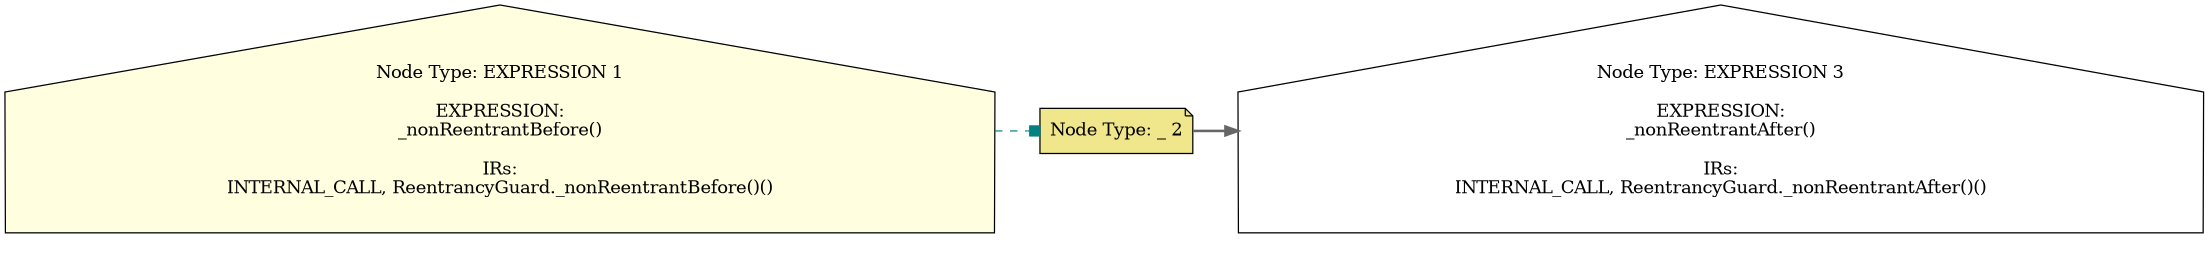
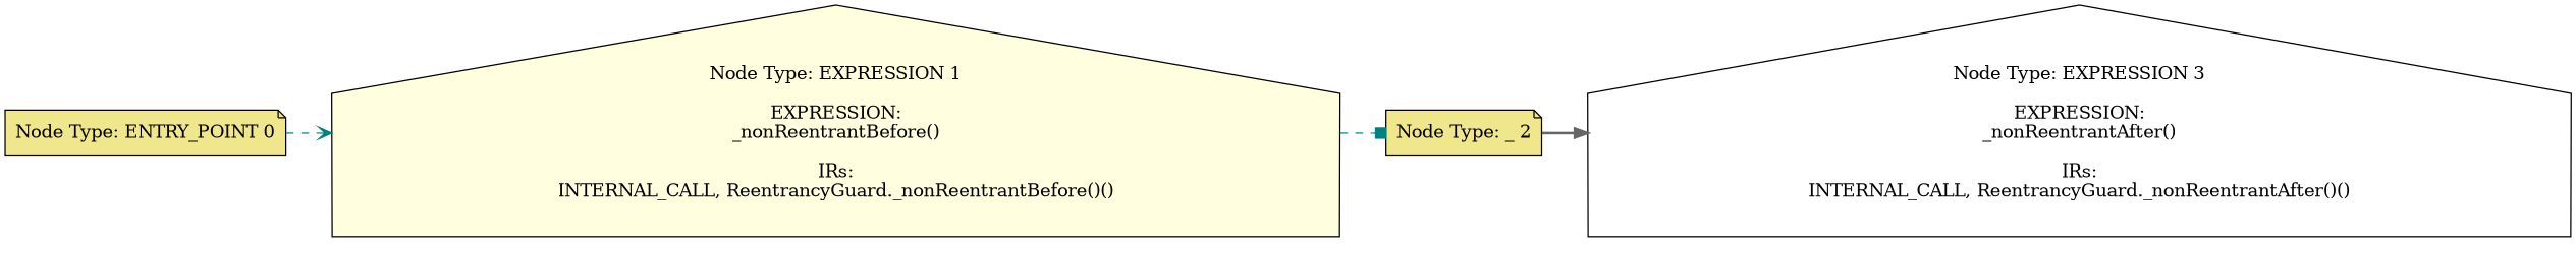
  digraph {
    rankdir=LR
    node [style=filled fillcolor=khaki shape=note]
    edge [color=teal style=dashed]
+   n1 [label="Node Type: ENTRY_POINT 0\n"]
    n2 [label="Node Type: EXPRESSION 1\n\nEXPRESSION:\n_nonReentrantBefore()\n\nIRs:\nINTERNAL_CALL, ReentrancyGuard._nonReentrantBefore()()" fillcolor=lightyellow shape=house]
    n3 [label="Node Type: _ 2\n"]
    n4 [label="Node Type: EXPRESSION 3\n\nEXPRESSION:\n_nonReentrantAfter()\n\nIRs:\nINTERNAL_CALL, ReentrancyGuard._nonReentrantAfter()()" fillcolor=white shape=house]
+   n1 -> n2 [arrowhead=vee]
    n2 -> n3 [arrowhead=box]
    n3 -> n4 [color=gray40 style=bold arrowhead=normal]
  }
